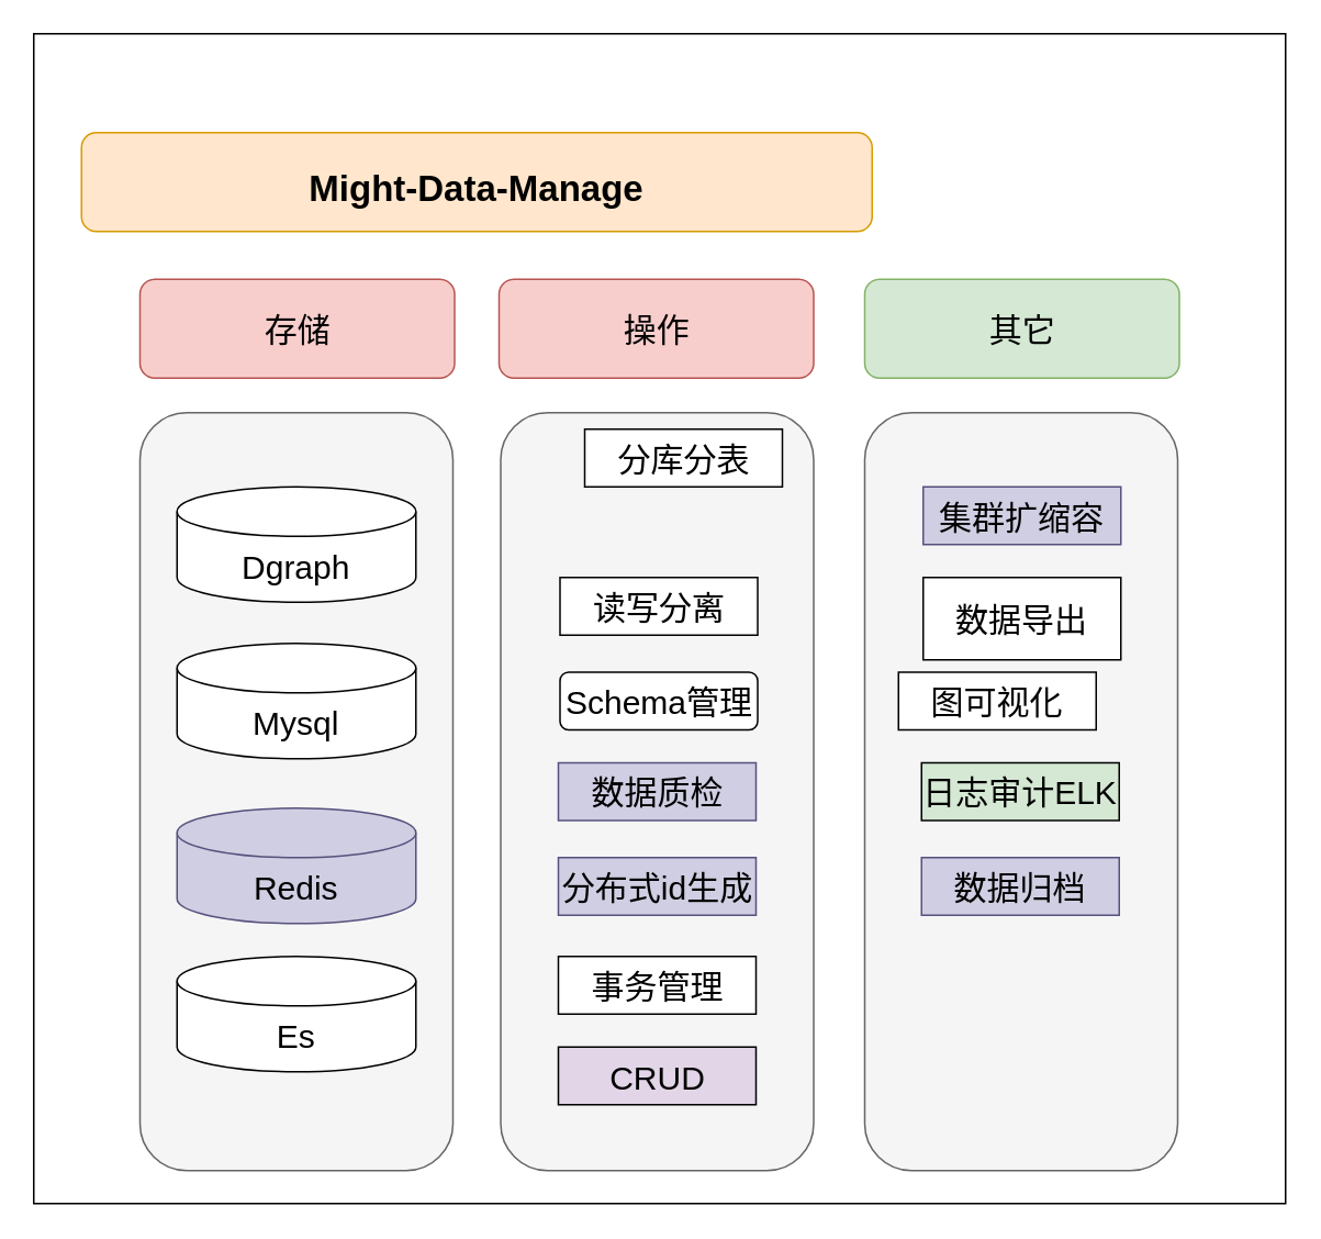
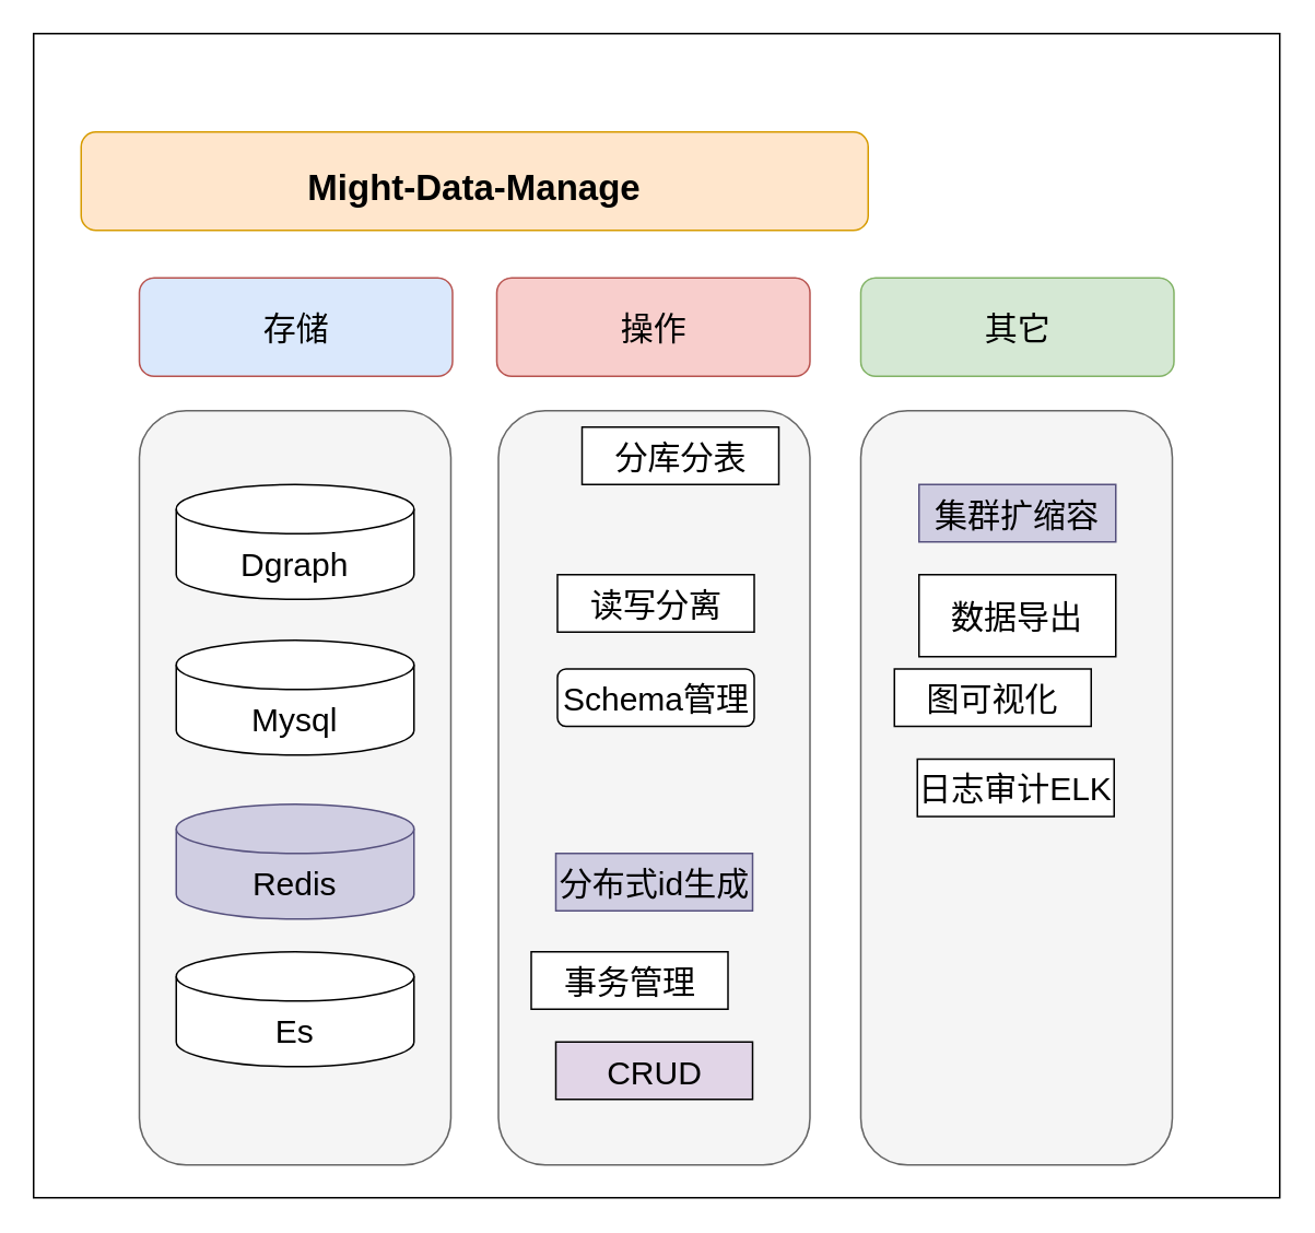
  <mxCell id="0" />
  <mxCell id="1" parent="0" />
  <mxCell id="2" value="" style="rounded=0;whiteSpace=wrap;html=1;" vertex="1" parent="1"><mxGeometry x="20" y="20" width="760" height="710" as="geometry" /></mxCell>
  <mxCell id="3" value="&lt;div class=&quot;lake-content&quot;&gt;&lt;h3 id=&quot;ZoniR&quot; style=&quot;font-size: 20 ; line-height: 28px ; margin: 16px 0 5px 0&quot;&gt;&lt;span class=&quot;ne-text&quot;&gt;&lt;font style=&quot;font-size: 22px&quot;&gt;Might-Data-Manage&lt;/font&gt;&lt;/span&gt;&lt;/h3&gt;&lt;/div&gt;" style="rounded=1;whiteSpace=wrap;html=1;fillColor=#ffe6cc;strokeColor=#d79b00;" vertex="1" parent="1"><mxGeometry x="49" y="80" width="480" height="60" as="geometry" /></mxCell>
  <mxCell id="4" value="" style="rounded=1;whiteSpace=wrap;html=1;fillColor=#f5f5f5;strokeColor=#666666;fontColor=#333333;" vertex="1" parent="1"><mxGeometry x="84.5" y="250" width="190" height="460" as="geometry" /></mxCell>
  <mxCell id="5" value="" style="rounded=1;whiteSpace=wrap;html=1;fillColor=#f5f5f5;strokeColor=#666666;fontColor=#333333;" vertex="1" parent="1"><mxGeometry x="303.5" y="250" width="190" height="460" as="geometry" /></mxCell>
  <mxCell id="6" value="" style="rounded=1;whiteSpace=wrap;html=1;fillColor=#f5f5f5;strokeColor=#666666;fontColor=#333333;" vertex="1" parent="1"><mxGeometry x="524.5" y="250" width="190" height="460" as="geometry" /></mxCell>
  <mxCell id="7" value="Dgraph" style="shape=cylinder3;whiteSpace=wrap;html=1;boundedLbl=1;backgroundOutline=1;size=15;fontSize=20;aspect=fixed;" vertex="1" parent="1"><mxGeometry x="107" y="295" width="145" height="70" as="geometry" /></mxCell>
  <mxCell id="8" value="Mysql" style="shape=cylinder3;whiteSpace=wrap;html=1;boundedLbl=1;backgroundOutline=1;size=15;fontSize=20;aspect=fixed;" vertex="1" parent="1"><mxGeometry x="107" y="390" width="145" height="70" as="geometry" /></mxCell>
  <mxCell id="9" value="Redis" style="shape=cylinder3;boundedLbl=1;backgroundOutline=1;size=15;fontSize=20;aspect=fixed;fillColor=#d0cee2;strokeColor=#56517e;labelBackgroundColor=none;labelBorderColor=none;whiteSpace=wrap;html=1;verticalAlign=middle;horizontal=1;fontStyle=0" vertex="1" parent="1"><mxGeometry x="107" y="490" width="145" height="70" as="geometry" /></mxCell>
  <mxCell id="10" value="Es" style="shape=cylinder3;whiteSpace=wrap;html=1;boundedLbl=1;backgroundOutline=1;size=15;fontSize=20;" vertex="1" parent="1"><mxGeometry x="107" y="580" width="145" height="70" as="geometry" /></mxCell>
  <mxCell id="11" value="分库分表" style="rounded=0;whiteSpace=wrap;html=1;fontSize=20;" vertex="1" parent="1"><mxGeometry x="354.5" y="260" width="120" height="35" as="geometry" /></mxCell>
  <mxCell id="12" value="读写分离" style="rounded=0;whiteSpace=wrap;html=1;fontSize=20;" vertex="1" parent="1"><mxGeometry x="339.5" y="350" width="120" height="35" as="geometry" /></mxCell>
  <mxCell id="13" value="Schema管理" style="whiteSpace=wrap;html=1;fontSize=20;rounded=1;" vertex="1" parent="1"><mxGeometry x="339.5" y="407.5" width="120" height="35" as="geometry" /></mxCell>
- <mxCell id="14" value="数据质检" style="rounded=0;whiteSpace=wrap;html=1;fontSize=20;fillColor=#d0cee2;strokeColor=#56517e;" vertex="1" parent="1"><mxGeometry x="338.5" y="462.5" width="120" height="35" as="geometry" /></mxCell>
  <mxCell id="15" value="分布式id生成" style="rounded=0;whiteSpace=wrap;html=1;fontSize=20;fillColor=#d0cee2;strokeColor=#56517e;" vertex="1" parent="1"><mxGeometry x="338.5" y="520" width="120" height="35" as="geometry" /></mxCell>
- <mxCell id="16" value="事务管理" style="rounded=0;whiteSpace=wrap;html=1;fontSize=20;" vertex="1" parent="1"><mxGeometry x="338.5" y="580" width="120" height="35" as="geometry" /></mxCell>
+ <mxCell id="16" value="事务管理" style="rounded=0;whiteSpace=wrap;html=1;fontSize=20;" vertex="1" parent="1"><mxGeometry x="323.5" y="580" width="120" height="35" as="geometry" /></mxCell>
  <mxCell id="17" value="CRUD" style="rounded=0;whiteSpace=wrap;html=1;fontSize=20;fillColor=#e1d5e7;" vertex="1" parent="1"><mxGeometry x="338.5" y="635" width="120" height="35" as="geometry" /></mxCell>
  <mxCell id="18" value="集群扩缩容" style="rounded=0;whiteSpace=wrap;html=1;fontSize=20;fillColor=#d0cee2;strokeColor=#56517e;" vertex="1" parent="1"><mxGeometry x="560" y="295" width="120" height="35" as="geometry" /></mxCell>
  <mxCell id="19" value="数据导出" style="rounded=0;whiteSpace=wrap;html=1;fontSize=20;" vertex="1" parent="1"><mxGeometry x="560" y="350" width="120" height="50" as="geometry" /></mxCell>
  <mxCell id="20" value="图可视化" style="rounded=0;whiteSpace=wrap;html=1;fontSize=20;" vertex="1" parent="1"><mxGeometry x="545" y="407.5" width="120" height="35" as="geometry" /></mxCell>
- <mxCell id="21" value="日志审计ELK" style="rounded=0;whiteSpace=wrap;html=1;fontSize=20;fillColor=#d5e8d4;" vertex="1" parent="1"><mxGeometry x="559" y="462.5" width="120" height="35" as="geometry" /></mxCell>
- <mxCell id="22" value="数据归档" style="rounded=0;whiteSpace=wrap;html=1;fontSize=20;fillColor=#d0cee2;strokeColor=#56517e;" vertex="1" parent="1"><mxGeometry x="559" y="520" width="120" height="35" as="geometry" /></mxCell>
- <mxCell id="23" value="存储" style="rounded=1;whiteSpace=wrap;html=1;fontSize=20;fillColor=#f8cecc;strokeColor=#b85450;" vertex="1" parent="1"><mxGeometry x="84.5" y="169" width="191" height="60" as="geometry" /></mxCell>
+ <mxCell id="21" value="日志审计ELK" style="rounded=0;whiteSpace=wrap;html=1;fontSize=20;" vertex="1" parent="1"><mxGeometry x="559" y="462.5" width="120" height="35" as="geometry" /></mxCell>
+ <mxCell id="23" value="存储" style="rounded=1;whiteSpace=wrap;html=1;fontSize=20;fillColor=#dae8fc;strokeColor=#b85450;" vertex="1" parent="1"><mxGeometry x="84.5" y="169" width="191" height="60" as="geometry" /></mxCell>
  <mxCell id="24" value="操作" style="rounded=1;whiteSpace=wrap;html=1;fontSize=20;fillColor=#f8cecc;strokeColor=#b85450;" vertex="1" parent="1"><mxGeometry x="302.5" y="169" width="191" height="60" as="geometry" /></mxCell>
  <mxCell id="25" value="其它" style="rounded=1;whiteSpace=wrap;html=1;fontSize=20;fillColor=#d5e8d4;strokeColor=#82b366;" vertex="1" parent="1"><mxGeometry x="524.5" y="169" width="191" height="60" as="geometry" /></mxCell>
